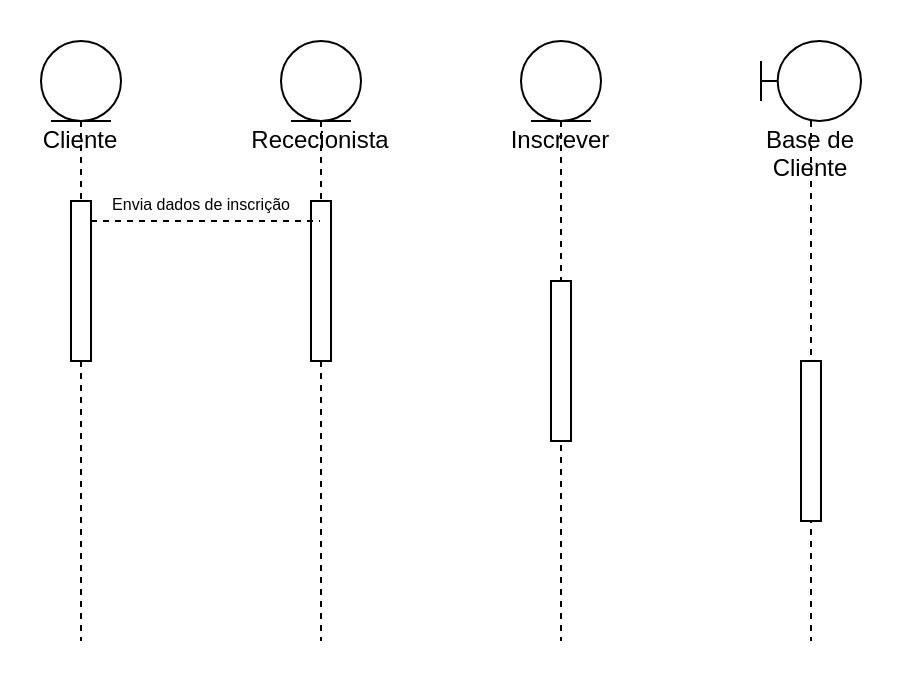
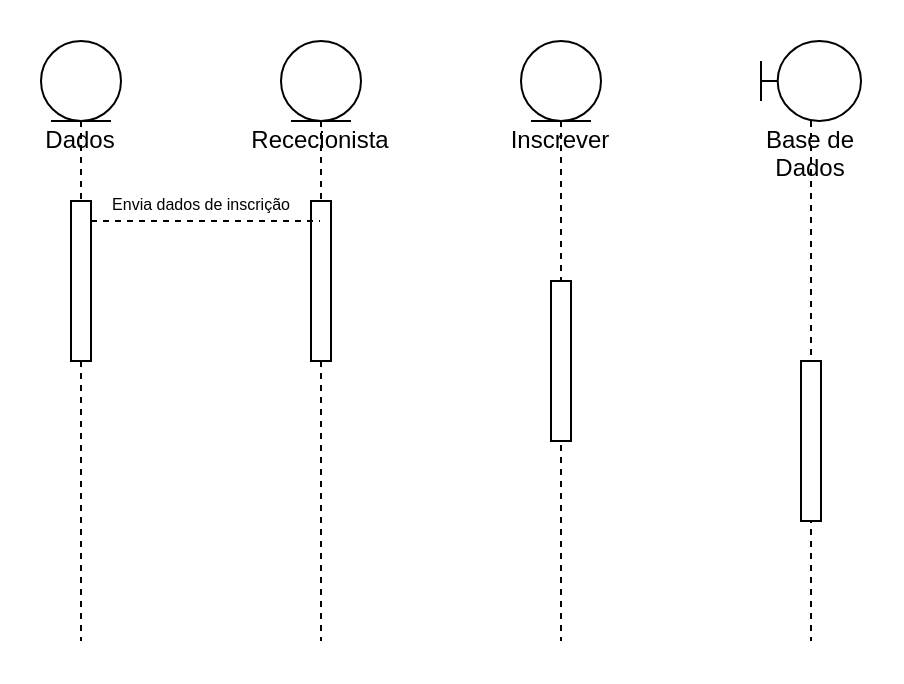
  <mxCell id="0" />
  <mxCell id="1" parent="0" />
  <mxCell id="2" value="Rececionista" style="shape=umlLifeline;participant=umlEntity;perimeter=lifelinePerimeter;whiteSpace=wrap;html=1;container=1;collapsible=0;recursiveResize=0;verticalAlign=top;spacingTop=36;outlineConnect=0;" vertex="1" parent="1"><mxGeometry x="140" y="20" width="40" height="300" as="geometry" /></mxCell>
  <mxCell id="3" value="" style="html=1;points=[];perimeter=orthogonalPerimeter;" vertex="1" parent="2"><mxGeometry x="15" y="80" width="10" height="80" as="geometry" /></mxCell>
  <mxCell id="4" value="Inscrever" style="shape=umlLifeline;participant=umlEntity;perimeter=lifelinePerimeter;whiteSpace=wrap;html=1;container=1;collapsible=0;recursiveResize=0;verticalAlign=top;spacingTop=36;outlineConnect=0;" vertex="1" parent="1"><mxGeometry x="260" y="20" width="40" height="300" as="geometry" /></mxCell>
  <mxCell id="5" value="" style="html=1;points=[];perimeter=orthogonalPerimeter;" vertex="1" parent="4"><mxGeometry x="15" y="120" width="10" height="80" as="geometry" /></mxCell>
- <mxCell id="6" value="Base de Cliente" style="shape=umlLifeline;participant=umlBoundary;perimeter=lifelinePerimeter;whiteSpace=wrap;html=1;container=1;collapsible=0;recursiveResize=0;verticalAlign=top;spacingTop=36;outlineConnect=0;" vertex="1" parent="1"><mxGeometry x="380" y="20" width="50" height="300" as="geometry" /></mxCell>
+ <mxCell id="6" value="Base de Dados" style="shape=umlLifeline;participant=umlBoundary;perimeter=lifelinePerimeter;whiteSpace=wrap;html=1;container=1;collapsible=0;recursiveResize=0;verticalAlign=top;spacingTop=36;outlineConnect=0;" vertex="1" parent="1"><mxGeometry x="380" y="20" width="50" height="300" as="geometry" /></mxCell>
  <mxCell id="7" value="" style="html=1;points=[];perimeter=orthogonalPerimeter;" vertex="1" parent="6"><mxGeometry x="20" y="160" width="10" height="80" as="geometry" /></mxCell>
- <mxCell id="8" value="Cliente&lt;br&gt;" style="shape=umlLifeline;participant=umlEntity;perimeter=lifelinePerimeter;whiteSpace=wrap;html=1;container=1;collapsible=0;recursiveResize=0;verticalAlign=top;spacingTop=36;outlineConnect=0;" vertex="1" parent="1"><mxGeometry x="20" y="20" width="40" height="300" as="geometry" /></mxCell>
+ <mxCell id="8" value="Dados&lt;br&gt;" style="shape=umlLifeline;participant=umlEntity;perimeter=lifelinePerimeter;whiteSpace=wrap;html=1;container=1;collapsible=0;recursiveResize=0;verticalAlign=top;spacingTop=36;outlineConnect=0;" vertex="1" parent="1"><mxGeometry x="20" y="20" width="40" height="300" as="geometry" /></mxCell>
  <mxCell id="9" value="" style="html=1;points=[];perimeter=orthogonalPerimeter;" vertex="1" parent="8"><mxGeometry x="15" y="80" width="10" height="80" as="geometry" /></mxCell>
  <mxCell id="10" style="rounded=0;orthogonalLoop=1;jettySize=auto;html=1;dashed=1;endArrow=none;endFill=0;" edge="1" parent="1" source="9" target="2"><mxGeometry relative="1" as="geometry"><Array as="points"><mxPoint x="90" y="110" /></Array></mxGeometry></mxCell>
  <mxCell id="11" value="&lt;font style=&quot;font-size: 8px;&quot;&gt;Envia dados de inscrição&lt;/font&gt;" style="edgeLabel;html=1;align=center;verticalAlign=middle;resizable=0;points=[];" vertex="1" connectable="0" parent="10"><mxGeometry x="-0.06" relative="1" as="geometry"><mxPoint y="-10" as="offset" /></mxGeometry></mxCell>
